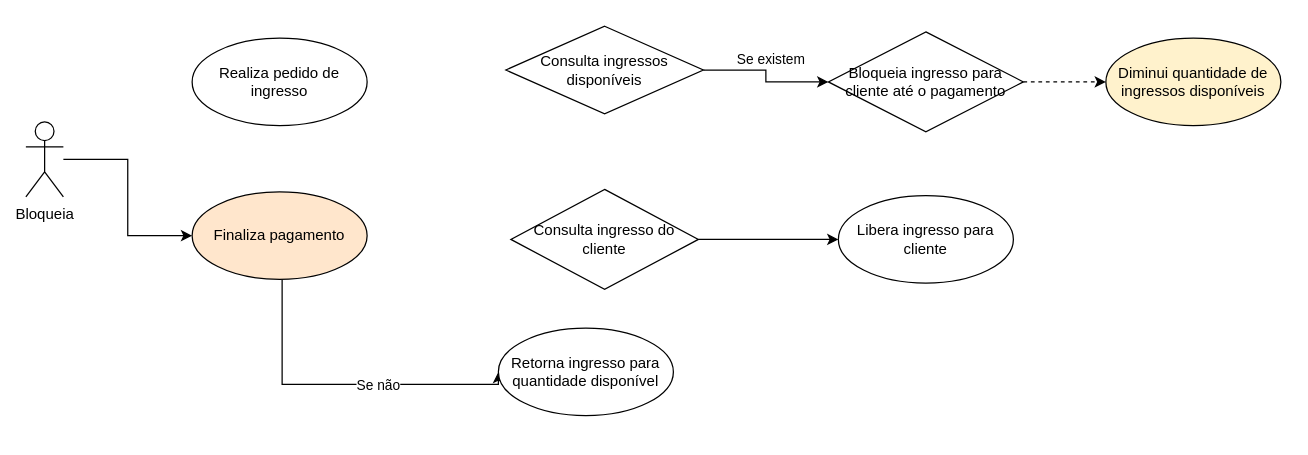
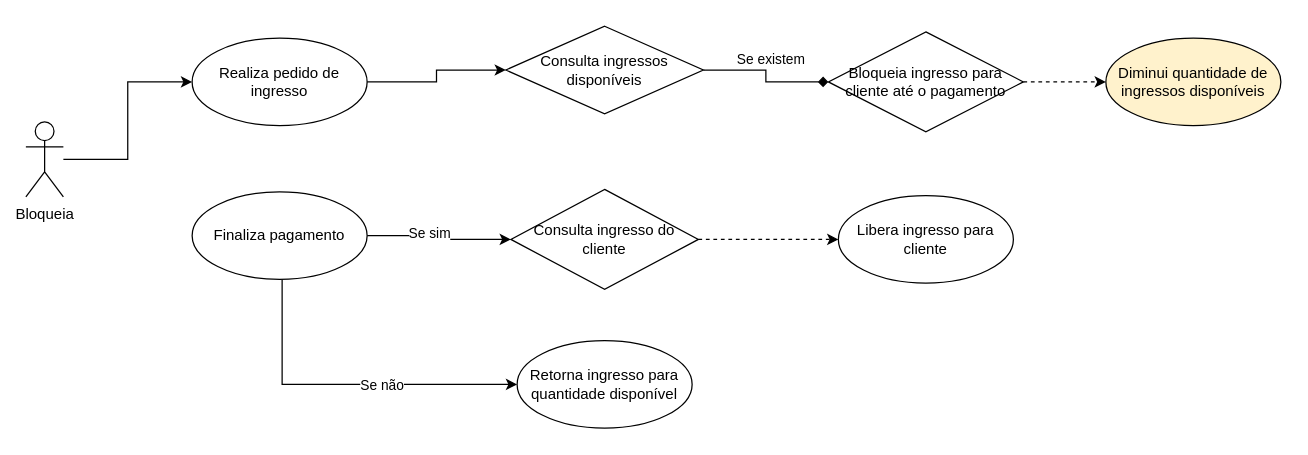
  <mxCell id="0" />
  <mxCell id="1" parent="0" />
- <mxCell id="3" style="edgeStyle=orthogonalEdgeStyle;rounded=0;orthogonalLoop=1;jettySize=auto;html=1;entryX=0;entryY=0.5;entryDx=0;entryDy=0;" edge="1" parent="1" source="4" target="15"><mxGeometry relative="1" as="geometry" /></mxCell>
+ <mxCell id="2" style="edgeStyle=orthogonalEdgeStyle;rounded=0;orthogonalLoop=1;jettySize=auto;html=1;" edge="1" parent="1" source="4" target="6"><mxGeometry relative="1" as="geometry" /></mxCell>
  <mxCell id="4" value="Bloqueia" style="shape=umlActor;verticalLabelPosition=bottom;verticalAlign=top;html=1;" vertex="1" parent="1"><mxGeometry x="20" y="97" width="30" height="60" as="geometry" /></mxCell>
+ <mxCell id="5" value="" style="edgeStyle=orthogonalEdgeStyle;rounded=0;orthogonalLoop=1;jettySize=auto;html=1;" edge="1" parent="1" source="6" target="9"><mxGeometry relative="1" as="geometry" /></mxCell>
  <mxCell id="6" value="Realiza pedido de ingresso" style="ellipse;whiteSpace=wrap;html=1;" vertex="1" parent="1"><mxGeometry x="153" y="30" width="140" height="70" as="geometry" /></mxCell>
- <mxCell id="7" value="" style="edgeStyle=orthogonalEdgeStyle;rounded=0;orthogonalLoop=1;jettySize=auto;html=1;" edge="1" parent="1" source="9" target="20"><mxGeometry relative="1" as="geometry" /></mxCell>
+ <mxCell id="7" value="" style="edgeStyle=orthogonalEdgeStyle;rounded=0;orthogonalLoop=1;jettySize=auto;html=1;endArrow=diamond;" edge="1" parent="1" source="9" target="20"><mxGeometry relative="1" as="geometry" /></mxCell>
  <mxCell id="8" value="Se existem" style="edgeLabel;html=1;align=center;verticalAlign=middle;resizable=0;points=[];" vertex="1" connectable="0" parent="7"><mxGeometry x="-0.394" y="3" relative="1" as="geometry"><mxPoint x="20" y="-6" as="offset" /></mxGeometry></mxCell>
  <mxCell id="9" value="Consulta ingressos disponíveis" style="rhombus;whiteSpace=wrap;html=1;" vertex="1" parent="1"><mxGeometry x="404" y="20.5" width="158" height="70" as="geometry" /></mxCell>
  <mxCell id="10" value="Diminui quantidade de ingressos disponíveis" style="ellipse;whiteSpace=wrap;html=1;fillColor=#fff2cc;" vertex="1" parent="1"><mxGeometry x="884" y="30" width="140" height="70" as="geometry" /></mxCell>
+ <mxCell id="11" value="" style="edgeStyle=orthogonalEdgeStyle;rounded=0;orthogonalLoop=1;jettySize=auto;html=1;" edge="1" parent="1" source="15" target="17"><mxGeometry relative="1" as="geometry" /></mxCell>
+ <mxCell id="12" value="Se sim" style="edgeLabel;html=1;align=center;verticalAlign=middle;resizable=0;points=[];" vertex="1" connectable="0" parent="11"><mxGeometry x="-0.174" y="3" relative="1" as="geometry"><mxPoint as="offset" /></mxGeometry></mxCell>
  <mxCell id="13" style="edgeStyle=orthogonalEdgeStyle;rounded=0;orthogonalLoop=1;jettySize=auto;html=1;entryX=0;entryY=0.5;entryDx=0;entryDy=0;" edge="1" parent="1" source="15" target="21"><mxGeometry relative="1" as="geometry"><mxPoint x="225" y="226" as="sourcePoint" /><mxPoint x="287" y="342" as="targetPoint" /><Array as="points"><mxPoint x="225" y="307" /></Array></mxGeometry></mxCell>
  <mxCell id="14" value="Se não" style="edgeLabel;html=1;align=center;verticalAlign=middle;resizable=0;points=[];" vertex="1" connectable="0" parent="13"><mxGeometry x="0.209" relative="1" as="geometry"><mxPoint as="offset" /></mxGeometry></mxCell>
- <mxCell id="15" value="Finaliza pagamento" style="ellipse;whiteSpace=wrap;html=1;fillColor=#ffe6cc;" vertex="1" parent="1"><mxGeometry x="153" y="153" width="140" height="70" as="geometry" /></mxCell>
- <mxCell id="16" style="edgeStyle=orthogonalEdgeStyle;rounded=0;orthogonalLoop=1;jettySize=auto;html=1;" edge="1" parent="1" source="17" target="18"><mxGeometry relative="1" as="geometry" /></mxCell>
+ <mxCell id="15" value="Finaliza pagamento" style="ellipse;whiteSpace=wrap;html=1;" vertex="1" parent="1"><mxGeometry x="153" y="153" width="140" height="70" as="geometry" /></mxCell>
+ <mxCell id="16" style="edgeStyle=orthogonalEdgeStyle;rounded=0;orthogonalLoop=1;jettySize=auto;html=1;dashed=1;" edge="1" parent="1" source="17" target="18"><mxGeometry relative="1" as="geometry" /></mxCell>
  <mxCell id="17" value="Consulta ingresso do cliente" style="rhombus;whiteSpace=wrap;html=1;" vertex="1" parent="1"><mxGeometry x="408" y="151" width="150" height="80" as="geometry" /></mxCell>
  <mxCell id="18" value="Libera ingresso para cliente" style="ellipse;whiteSpace=wrap;html=1;" vertex="1" parent="1"><mxGeometry x="670" y="156" width="140" height="70" as="geometry" /></mxCell>
  <mxCell id="19" style="edgeStyle=orthogonalEdgeStyle;rounded=0;orthogonalLoop=1;jettySize=auto;html=1;dashed=1;" edge="1" parent="1" source="20" target="10"><mxGeometry relative="1" as="geometry" /></mxCell>
  <mxCell id="20" value="Bloqueia ingresso para cliente até o pagamento" style="rhombus;whiteSpace=wrap;html=1;" vertex="1" parent="1"><mxGeometry x="662" y="25" width="156" height="80" as="geometry" /></mxCell>
- <mxCell id="21" value="Retorna ingresso para quantidade disponível" style="ellipse;whiteSpace=wrap;html=1;" vertex="1" parent="1"><mxGeometry x="398" y="262" width="140" height="70" as="geometry" /></mxCell>
+ <mxCell id="21" value="Retorna ingresso para quantidade disponível" style="ellipse;whiteSpace=wrap;html=1;" vertex="1" parent="1"><mxGeometry x="413" y="272" width="140" height="70" as="geometry" /></mxCell>
